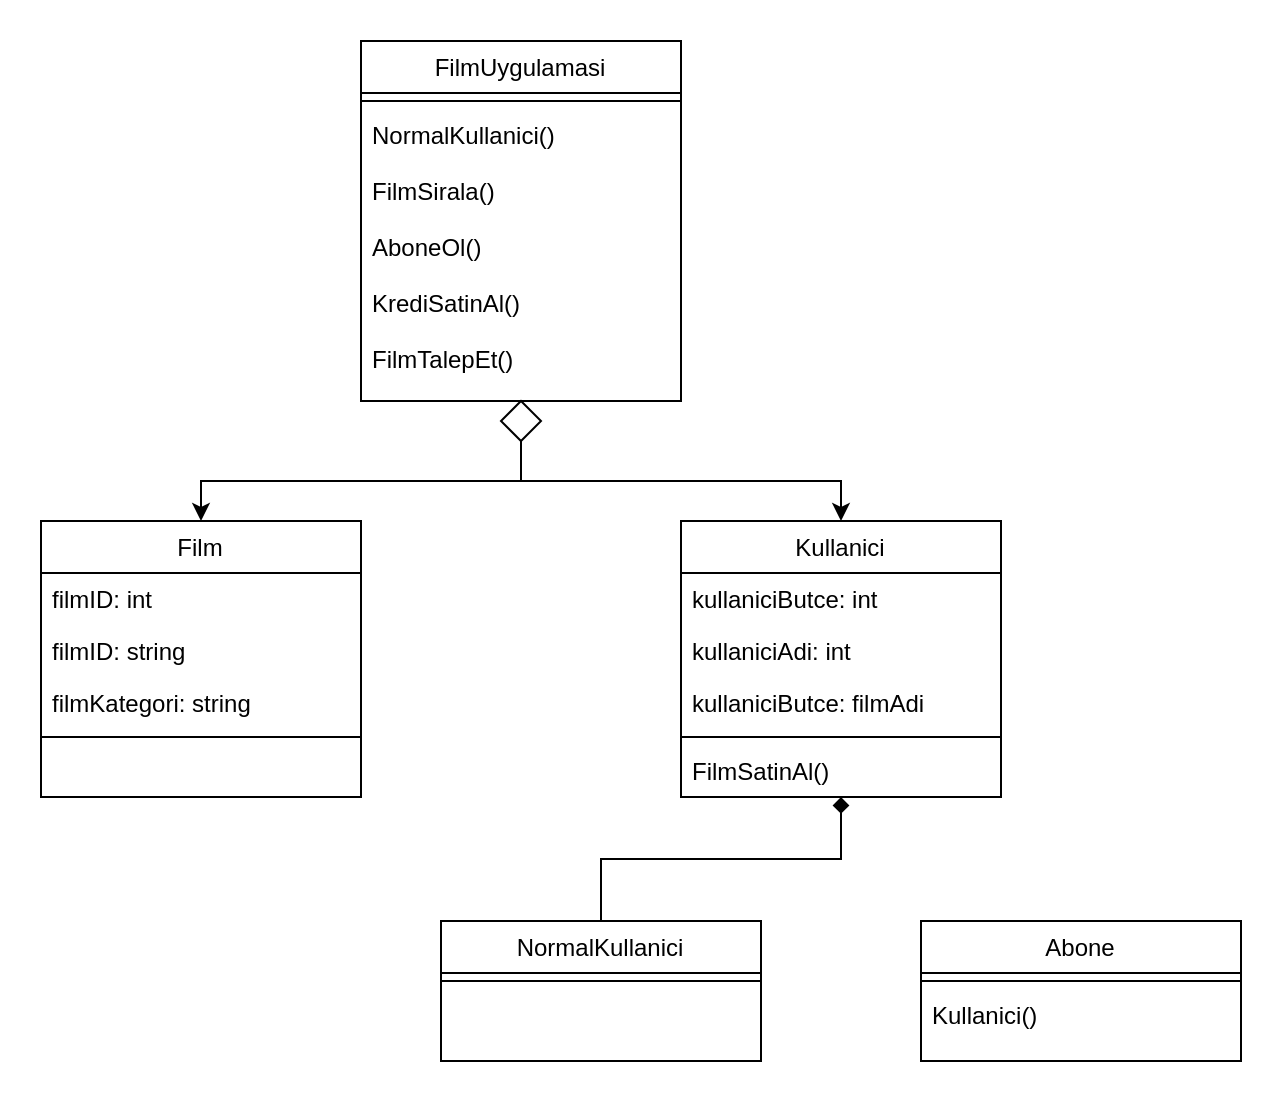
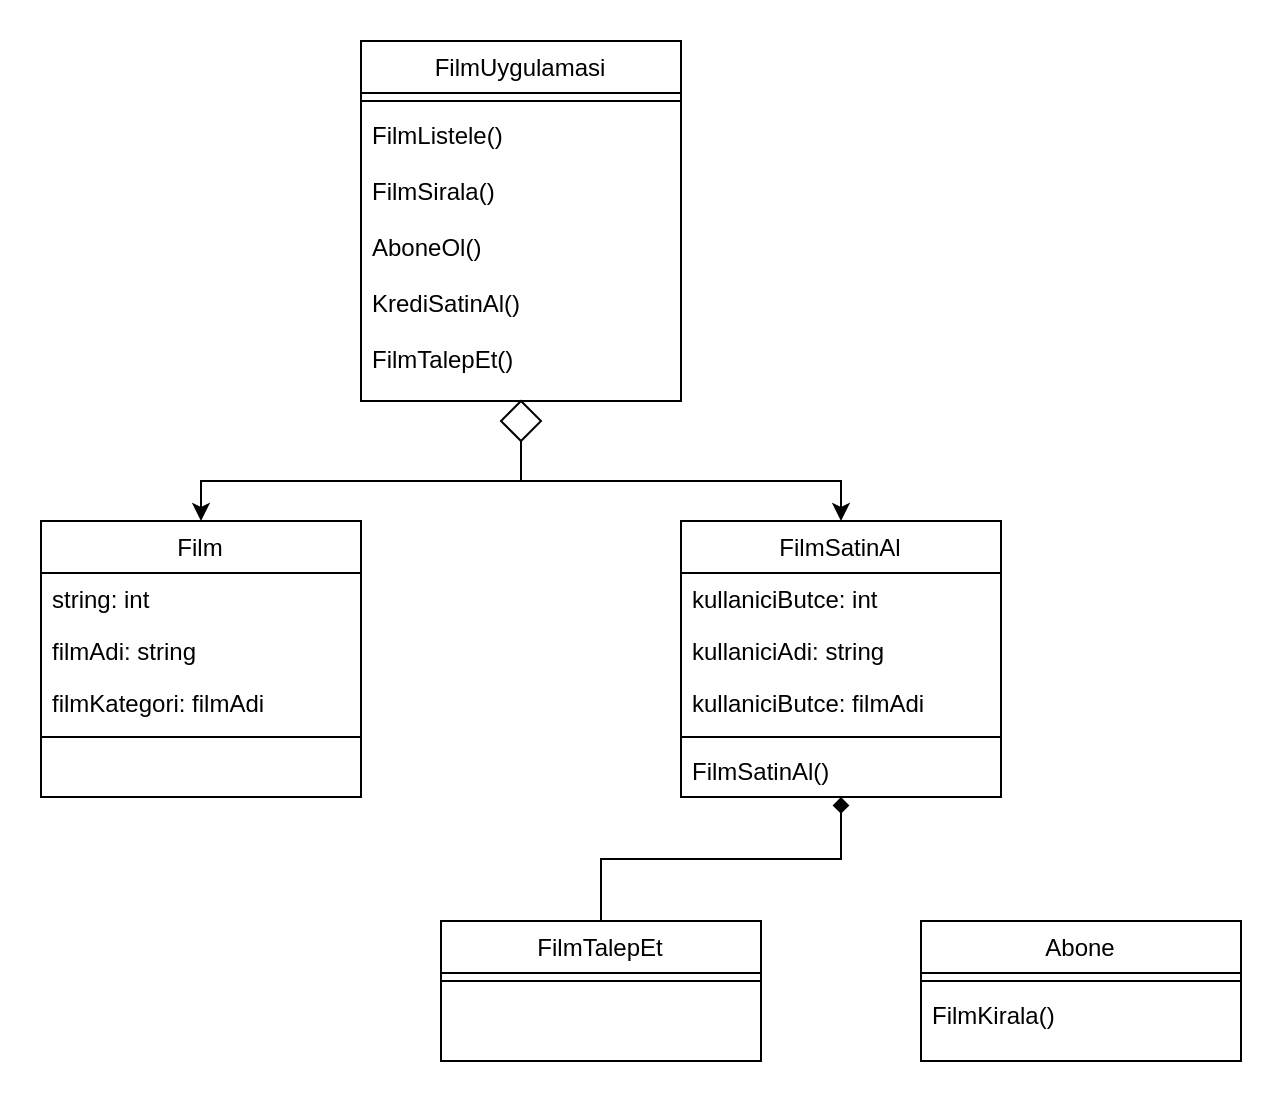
  <mxCell id="0" />
  <mxCell id="1" parent="0" />
  <mxCell id="2" value="FilmUygulamasi" style="swimlane;fontStyle=0;align=center;verticalAlign=top;childLayout=stackLayout;horizontal=1;startSize=26;horizontalStack=0;resizeParent=1;resizeLast=0;collapsible=1;marginBottom=0;rounded=0;shadow=0;strokeWidth=1;" parent="1" vertex="1"><mxGeometry x="180" y="20" width="160" height="180" as="geometry"><mxRectangle x="230" y="140" width="160" height="26" as="alternateBounds" /></mxGeometry></mxCell>
  <mxCell id="3" value="" style="line;html=1;strokeWidth=1;align=left;verticalAlign=middle;spacingTop=-1;spacingLeft=3;spacingRight=3;rotatable=0;labelPosition=right;points=[];portConstraint=eastwest;" parent="2" vertex="1"><mxGeometry y="26" width="160" height="8" as="geometry" /></mxCell>
- <mxCell id="4" value="NormalKullanici()" style="text;align=left;verticalAlign=top;spacingLeft=4;spacingRight=4;overflow=hidden;rotatable=0;points=[[0,0.5],[1,0.5]];portConstraint=eastwest;" parent="2" vertex="1"><mxGeometry y="34" width="160" height="28" as="geometry" /></mxCell>
+ <mxCell id="4" value="FilmListele()" style="text;align=left;verticalAlign=top;spacingLeft=4;spacingRight=4;overflow=hidden;rotatable=0;points=[[0,0.5],[1,0.5]];portConstraint=eastwest;" parent="2" vertex="1"><mxGeometry y="34" width="160" height="28" as="geometry" /></mxCell>
  <mxCell id="5" value="FilmSirala()" style="text;align=left;verticalAlign=top;spacingLeft=4;spacingRight=4;overflow=hidden;rotatable=0;points=[[0,0.5],[1,0.5]];portConstraint=eastwest;" vertex="1" parent="2"><mxGeometry y="62" width="160" height="28" as="geometry" /></mxCell>
  <mxCell id="6" value="AboneOl()" style="text;align=left;verticalAlign=top;spacingLeft=4;spacingRight=4;overflow=hidden;rotatable=0;points=[[0,0.5],[1,0.5]];portConstraint=eastwest;" vertex="1" parent="2"><mxGeometry y="90" width="160" height="28" as="geometry" /></mxCell>
  <mxCell id="7" value="KrediSatinAl()" style="text;align=left;verticalAlign=top;spacingLeft=4;spacingRight=4;overflow=hidden;rotatable=0;points=[[0,0.5],[1,0.5]];portConstraint=eastwest;" vertex="1" parent="2"><mxGeometry y="118" width="160" height="28" as="geometry" /></mxCell>
  <mxCell id="8" value="FilmTalepEt()" style="text;align=left;verticalAlign=top;spacingLeft=4;spacingRight=4;overflow=hidden;rotatable=0;points=[[0,0.5],[1,0.5]];portConstraint=eastwest;" vertex="1" parent="2"><mxGeometry y="146" width="160" height="28" as="geometry" /></mxCell>
  <mxCell id="9" value="Film" style="swimlane;fontStyle=0;align=center;verticalAlign=top;childLayout=stackLayout;horizontal=1;startSize=26;horizontalStack=0;resizeParent=1;resizeLast=0;collapsible=1;marginBottom=0;rounded=0;shadow=0;strokeWidth=1;" vertex="1" parent="1"><mxGeometry x="20" y="260" width="160" height="138" as="geometry"><mxRectangle x="230" y="140" width="160" height="26" as="alternateBounds" /></mxGeometry></mxCell>
- <mxCell id="10" value="filmID: int" style="text;align=left;verticalAlign=top;spacingLeft=4;spacingRight=4;overflow=hidden;rotatable=0;points=[[0,0.5],[1,0.5]];portConstraint=eastwest;" vertex="1" parent="9"><mxGeometry y="26" width="160" height="26" as="geometry" /></mxCell>
- <mxCell id="11" value="filmID: string" style="text;align=left;verticalAlign=top;spacingLeft=4;spacingRight=4;overflow=hidden;rotatable=0;points=[[0,0.5],[1,0.5]];portConstraint=eastwest;rounded=0;shadow=0;html=0;" vertex="1" parent="9"><mxGeometry y="52" width="160" height="26" as="geometry" /></mxCell>
- <mxCell id="12" value="filmKategori: string" style="text;align=left;verticalAlign=top;spacingLeft=4;spacingRight=4;overflow=hidden;rotatable=0;points=[[0,0.5],[1,0.5]];portConstraint=eastwest;rounded=0;shadow=0;html=0;" vertex="1" parent="9"><mxGeometry y="78" width="160" height="26" as="geometry" /></mxCell>
+ <mxCell id="10" value="string: int" style="text;align=left;verticalAlign=top;spacingLeft=4;spacingRight=4;overflow=hidden;rotatable=0;points=[[0,0.5],[1,0.5]];portConstraint=eastwest;" vertex="1" parent="9"><mxGeometry y="26" width="160" height="26" as="geometry" /></mxCell>
+ <mxCell id="11" value="filmAdi: string" style="text;align=left;verticalAlign=top;spacingLeft=4;spacingRight=4;overflow=hidden;rotatable=0;points=[[0,0.5],[1,0.5]];portConstraint=eastwest;rounded=0;shadow=0;html=0;" vertex="1" parent="9"><mxGeometry y="52" width="160" height="26" as="geometry" /></mxCell>
+ <mxCell id="12" value="filmKategori: filmAdi" style="text;align=left;verticalAlign=top;spacingLeft=4;spacingRight=4;overflow=hidden;rotatable=0;points=[[0,0.5],[1,0.5]];portConstraint=eastwest;rounded=0;shadow=0;html=0;" vertex="1" parent="9"><mxGeometry y="78" width="160" height="26" as="geometry" /></mxCell>
  <mxCell id="13" value="" style="line;html=1;strokeWidth=1;align=left;verticalAlign=middle;spacingTop=-1;spacingLeft=3;spacingRight=3;rotatable=0;labelPosition=right;points=[];portConstraint=eastwest;" vertex="1" parent="9"><mxGeometry y="104" width="160" height="8" as="geometry" /></mxCell>
- <mxCell id="14" value="Kullanici" style="swimlane;fontStyle=0;align=center;verticalAlign=top;childLayout=stackLayout;horizontal=1;startSize=26;horizontalStack=0;resizeParent=1;resizeLast=0;collapsible=1;marginBottom=0;rounded=0;shadow=0;strokeWidth=1;" vertex="1" parent="1"><mxGeometry x="340" y="260" width="160" height="138" as="geometry"><mxRectangle x="230" y="140" width="160" height="26" as="alternateBounds" /></mxGeometry></mxCell>
+ <mxCell id="14" value="FilmSatinAl" style="swimlane;fontStyle=0;align=center;verticalAlign=top;childLayout=stackLayout;horizontal=1;startSize=26;horizontalStack=0;resizeParent=1;resizeLast=0;collapsible=1;marginBottom=0;rounded=0;shadow=0;strokeWidth=1;" vertex="1" parent="1"><mxGeometry x="340" y="260" width="160" height="138" as="geometry"><mxRectangle x="230" y="140" width="160" height="26" as="alternateBounds" /></mxGeometry></mxCell>
  <mxCell id="15" value="kullaniciButce: int" style="text;align=left;verticalAlign=top;spacingLeft=4;spacingRight=4;overflow=hidden;rotatable=0;points=[[0,0.5],[1,0.5]];portConstraint=eastwest;" vertex="1" parent="14"><mxGeometry y="26" width="160" height="26" as="geometry" /></mxCell>
- <mxCell id="16" value="kullaniciAdi: int" style="text;align=left;verticalAlign=top;spacingLeft=4;spacingRight=4;overflow=hidden;rotatable=0;points=[[0,0.5],[1,0.5]];portConstraint=eastwest;rounded=0;shadow=0;html=0;" vertex="1" parent="14"><mxGeometry y="52" width="160" height="26" as="geometry" /></mxCell>
+ <mxCell id="16" value="kullaniciAdi: string" style="text;align=left;verticalAlign=top;spacingLeft=4;spacingRight=4;overflow=hidden;rotatable=0;points=[[0,0.5],[1,0.5]];portConstraint=eastwest;rounded=0;shadow=0;html=0;" vertex="1" parent="14"><mxGeometry y="52" width="160" height="26" as="geometry" /></mxCell>
  <mxCell id="17" value="kullaniciButce: filmAdi" style="text;align=left;verticalAlign=top;spacingLeft=4;spacingRight=4;overflow=hidden;rotatable=0;points=[[0,0.5],[1,0.5]];portConstraint=eastwest;rounded=0;shadow=0;html=0;" vertex="1" parent="14"><mxGeometry y="78" width="160" height="26" as="geometry" /></mxCell>
  <mxCell id="18" value="" style="line;html=1;strokeWidth=1;align=left;verticalAlign=middle;spacingTop=-1;spacingLeft=3;spacingRight=3;rotatable=0;labelPosition=right;points=[];portConstraint=eastwest;" vertex="1" parent="14"><mxGeometry y="104" width="160" height="8" as="geometry" /></mxCell>
  <mxCell id="19" value="FilmSatinAl()" style="text;align=left;verticalAlign=top;spacingLeft=4;spacingRight=4;overflow=hidden;rotatable=0;points=[[0,0.5],[1,0.5]];portConstraint=eastwest;" vertex="1" parent="14"><mxGeometry y="112" width="160" height="26" as="geometry" /></mxCell>
  <mxCell id="20" style="edgeStyle=orthogonalEdgeStyle;rounded=0;orthogonalLoop=1;jettySize=auto;html=1;exitX=0.5;exitY=0;exitDx=0;exitDy=0;entryX=0.5;entryY=1;entryDx=0;entryDy=0;endArrow=diamond;" edge="1" parent="1" source="21" target="14"><mxGeometry relative="1" as="geometry" /></mxCell>
- <mxCell id="21" value="NormalKullanici" style="swimlane;fontStyle=0;align=center;verticalAlign=top;childLayout=stackLayout;horizontal=1;startSize=26;horizontalStack=0;resizeParent=1;resizeLast=0;collapsible=1;marginBottom=0;rounded=0;shadow=0;strokeWidth=1;" vertex="1" parent="1"><mxGeometry x="220" y="460" width="160" height="70" as="geometry"><mxRectangle x="230" y="140" width="160" height="26" as="alternateBounds" /></mxGeometry></mxCell>
+ <mxCell id="21" value="FilmTalepEt" style="swimlane;fontStyle=0;align=center;verticalAlign=top;childLayout=stackLayout;horizontal=1;startSize=26;horizontalStack=0;resizeParent=1;resizeLast=0;collapsible=1;marginBottom=0;rounded=0;shadow=0;strokeWidth=1;" vertex="1" parent="1"><mxGeometry x="220" y="460" width="160" height="70" as="geometry"><mxRectangle x="230" y="140" width="160" height="26" as="alternateBounds" /></mxGeometry></mxCell>
  <mxCell id="22" value="" style="line;html=1;strokeWidth=1;align=left;verticalAlign=middle;spacingTop=-1;spacingLeft=3;spacingRight=3;rotatable=0;labelPosition=right;points=[];portConstraint=eastwest;" vertex="1" parent="21"><mxGeometry y="26" width="160" height="8" as="geometry" /></mxCell>
  <mxCell id="23" value="Abone" style="swimlane;fontStyle=0;align=center;verticalAlign=top;childLayout=stackLayout;horizontal=1;startSize=26;horizontalStack=0;resizeParent=1;resizeLast=0;collapsible=1;marginBottom=0;rounded=0;shadow=0;strokeWidth=1;" vertex="1" parent="1"><mxGeometry x="460" y="460" width="160" height="70" as="geometry"><mxRectangle x="230" y="140" width="160" height="26" as="alternateBounds" /></mxGeometry></mxCell>
  <mxCell id="24" value="" style="line;html=1;strokeWidth=1;align=left;verticalAlign=middle;spacingTop=-1;spacingLeft=3;spacingRight=3;rotatable=0;labelPosition=right;points=[];portConstraint=eastwest;" vertex="1" parent="23"><mxGeometry y="26" width="160" height="8" as="geometry" /></mxCell>
- <mxCell id="25" value="Kullanici()" style="text;align=left;verticalAlign=top;spacingLeft=4;spacingRight=4;overflow=hidden;rotatable=0;points=[[0,0.5],[1,0.5]];portConstraint=eastwest;" vertex="1" parent="23"><mxGeometry y="34" width="160" height="26" as="geometry" /></mxCell>
+ <mxCell id="25" value="FilmKirala()" style="text;align=left;verticalAlign=top;spacingLeft=4;spacingRight=4;overflow=hidden;rotatable=0;points=[[0,0.5],[1,0.5]];portConstraint=eastwest;" vertex="1" parent="23"><mxGeometry y="34" width="160" height="26" as="geometry" /></mxCell>
  <mxCell id="26" style="edgeStyle=orthogonalEdgeStyle;rounded=0;orthogonalLoop=1;jettySize=auto;html=1;exitX=0.5;exitY=1;exitDx=0;exitDy=0;entryX=0.5;entryY=0;entryDx=0;entryDy=0;" edge="1" parent="1" source="28" target="9"><mxGeometry relative="1" as="geometry" /></mxCell>
  <mxCell id="27" style="edgeStyle=orthogonalEdgeStyle;rounded=0;orthogonalLoop=1;jettySize=auto;html=1;exitX=0.5;exitY=1;exitDx=0;exitDy=0;entryX=0.5;entryY=0;entryDx=0;entryDy=0;" edge="1" parent="1" source="28" target="14"><mxGeometry relative="1" as="geometry" /></mxCell>
  <mxCell id="28" value="" style="rhombus;whiteSpace=wrap;html=1;" vertex="1" parent="1"><mxGeometry x="250" y="200" width="20" height="20" as="geometry" /></mxCell>
